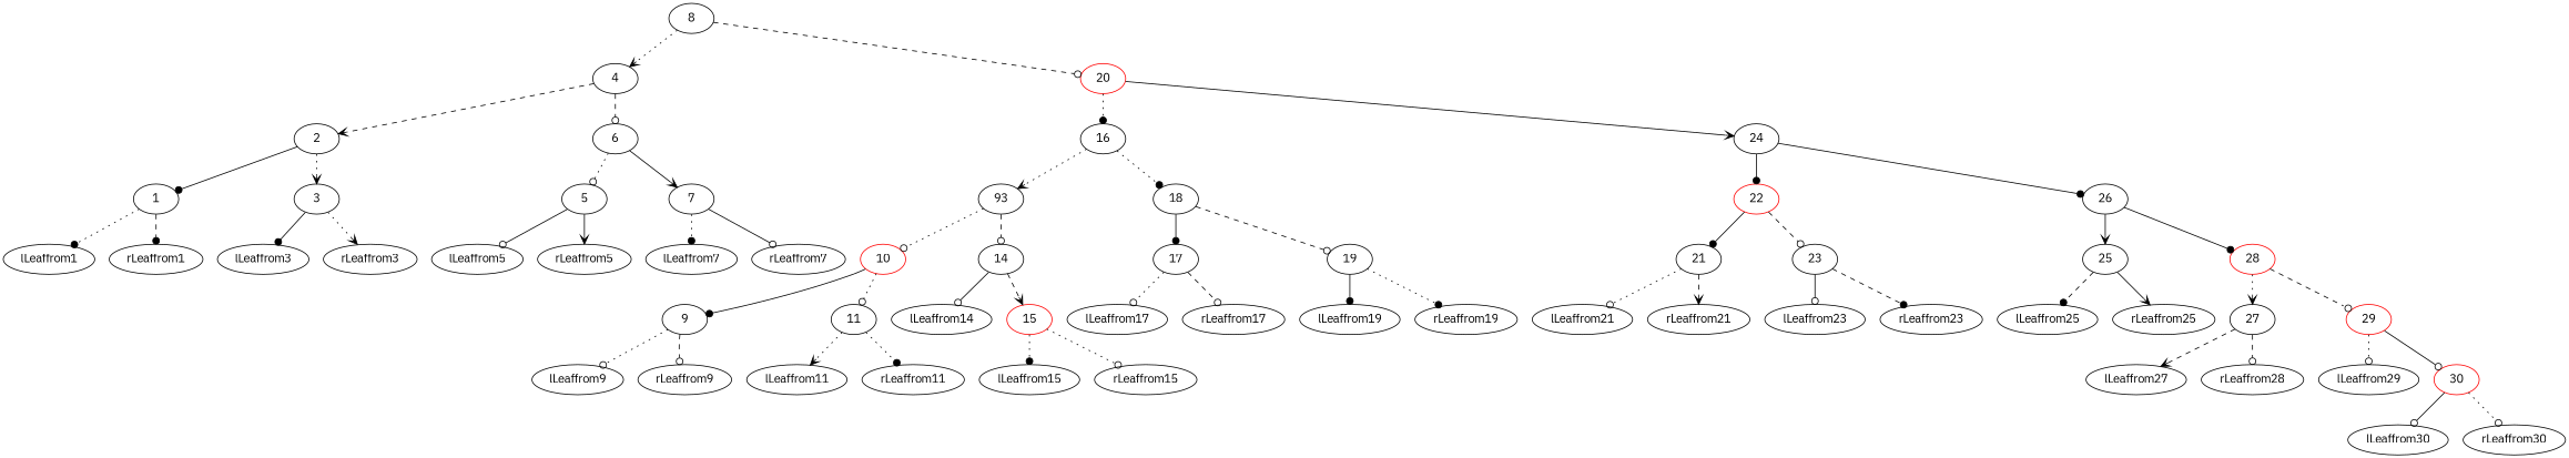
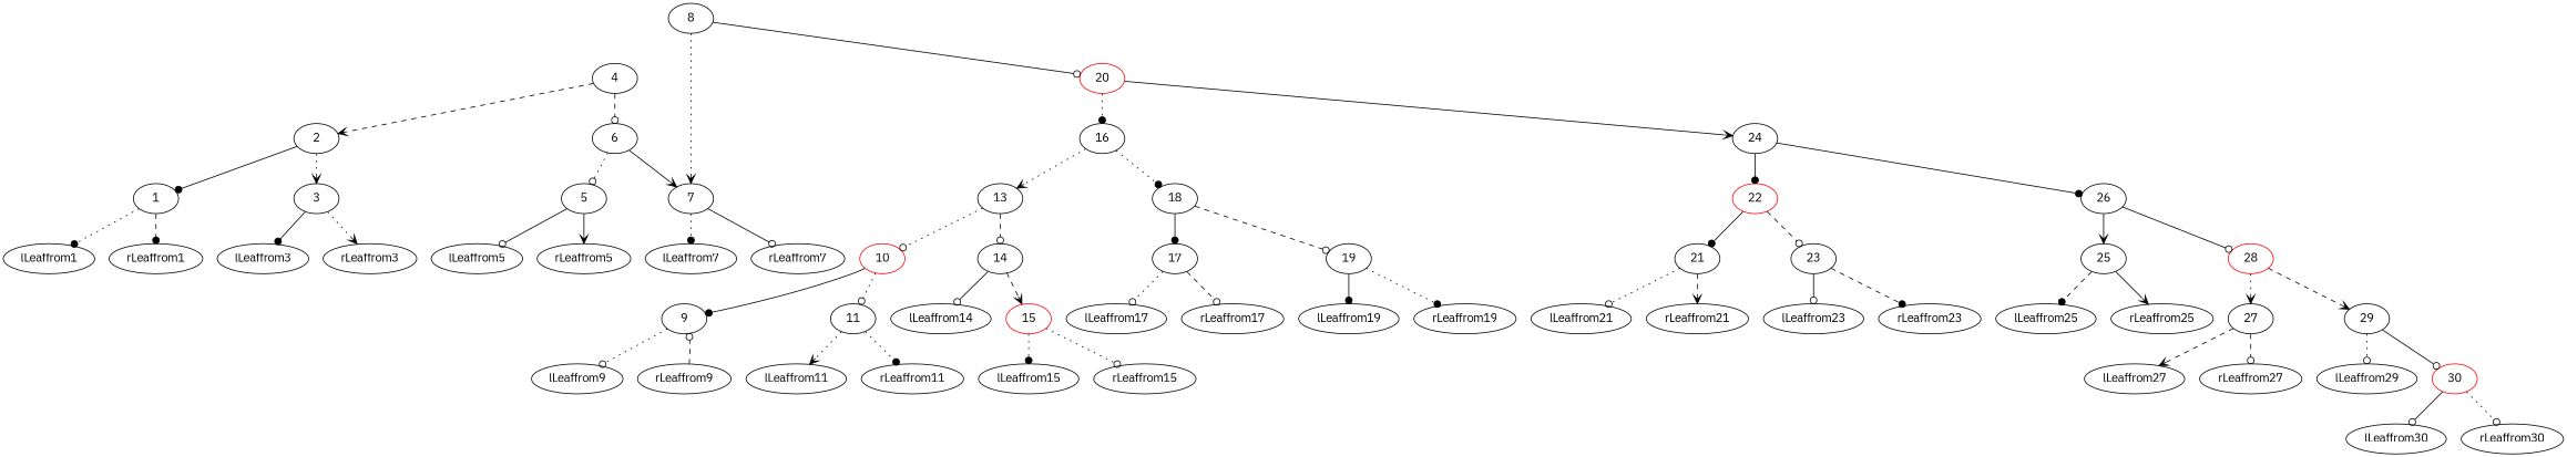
  digraph {
    fontname="IBM Plex Sans"
    node [color=black fontname="IBM Plex Sans"]
    edge [arrowhead=odot fontname="IBM Plex Sans" style=dotted]
    8
    4
    20 [color=red]
    2
    6
    16
    24
    1
    3
    5
    7
    lLeaffrom1
    rLeaffrom1
    lLeaffrom3
    rLeaffrom3
    lLeaffrom5
    rLeaffrom5
    lLeaffrom7
    rLeaffrom7
-   13 [label=93]
+   13
    18
    22 [color=red]
    26
    10 [color=red]
    14
    17
    19
    9
    11
    lLeaffrom14
    15 [color=red]
    lLeaffrom9
    rLeaffrom9
    lLeaffrom11
    rLeaffrom11
    lLeaffrom15
    rLeaffrom15
    lLeaffrom17
    rLeaffrom17
    lLeaffrom19
    rLeaffrom19
    21
    23
    25
    28 [color=red]
    lLeaffrom21
    rLeaffrom21
    lLeaffrom23
    rLeaffrom23
    lLeaffrom25
    rLeaffrom25
    27
-   29 [color=red]
+   29
    lLeaffrom27
-   rLeaffrom27 [label=rLeaffrom28]
+   rLeaffrom27
    lLeaffrom29
    30 [color=red]
    lLeaffrom30
    rLeaffrom30
-   8 -> 4 [arrowhead=vee]
-   8 -> 20 [style=dashed]
+   8 -> 7 [arrowhead=vee]
+   8 -> 20 [style=solid]
    4 -> 2 [arrowhead=vee style=dashed]
    4 -> 6 [style=dashed]
    20 -> 16 [arrowhead=dot]
    20 -> 24 [arrowhead=vee style=solid]
    2 -> 1 [arrowhead=dot style=solid]
    2 -> 3 [arrowhead=vee]
    6 -> 5
    6 -> 7 [arrowhead=vee style=solid]
    16 -> 13 [arrowhead=vee]
    16 -> 18 [arrowhead=dot]
    24 -> 22 [arrowhead=dot style=solid]
    24 -> 26 [arrowhead=dot style=solid]
    1 -> lLeaffrom1 [arrowhead=dot]
    1 -> rLeaffrom1 [arrowhead=dot style=dashed]
    3 -> lLeaffrom3 [arrowhead=dot style=solid]
    3 -> rLeaffrom3 [arrowhead=vee]
    5 -> lLeaffrom5 [style=solid]
    5 -> rLeaffrom5 [arrowhead=vee style=solid]
    7 -> lLeaffrom7 [arrowhead=dot]
    7 -> rLeaffrom7 [style=solid]
    13 -> 10
    13 -> 14 [style=dashed]
    18 -> 17 [arrowhead=dot style=solid]
    18 -> 19 [style=dashed]
    22 -> 21 [arrowhead=dot style=solid]
    22 -> 23 [style=dashed]
    26 -> 25 [arrowhead=vee style=solid]
-   26 -> 28 [arrowhead=dot style=solid]
+   26 -> 28 [style=solid]
    10 -> 9 [arrowhead=dot style=solid]
    10 -> 11
    14 -> lLeaffrom14 [style=solid]
    14 -> 15 [arrowhead=vee style=dashed]
    17 -> lLeaffrom17
    17 -> rLeaffrom17 [style=dashed]
    19 -> lLeaffrom19 [arrowhead=dot style=solid]
    19 -> rLeaffrom19 [arrowhead=dot]
    9 -> lLeaffrom9
-   9 -> rLeaffrom9 [style=dashed]
+   rLeaffrom9 -> 9 [style=dashed]
    11 -> lLeaffrom11 [arrowhead=vee]
    11 -> rLeaffrom11 [arrowhead=dot]
    15 -> lLeaffrom15 [arrowhead=dot]
    15 -> rLeaffrom15
    21 -> lLeaffrom21
    21 -> rLeaffrom21 [arrowhead=vee style=dashed]
    23 -> lLeaffrom23 [style=solid]
    23 -> rLeaffrom23 [arrowhead=dot style=dashed]
    25 -> lLeaffrom25 [arrowhead=dot style=dashed]
    25 -> rLeaffrom25 [arrowhead=vee style=solid]
    28 -> 27 [arrowhead=vee]
-   28 -> 29 [style=dashed]
+   28 -> 29 [arrowhead=vee style=dashed]
    27 -> lLeaffrom27 [arrowhead=vee style=dashed]
    27 -> rLeaffrom27 [style=dashed]
    29 -> lLeaffrom29
    29 -> 30 [style=solid]
    30 -> lLeaffrom30 [style=solid]
    30 -> rLeaffrom30
  }
